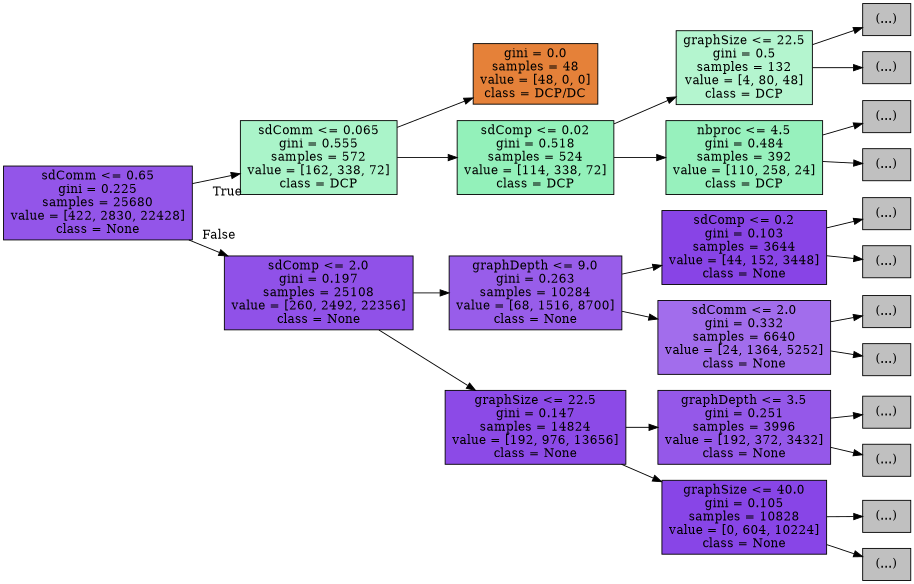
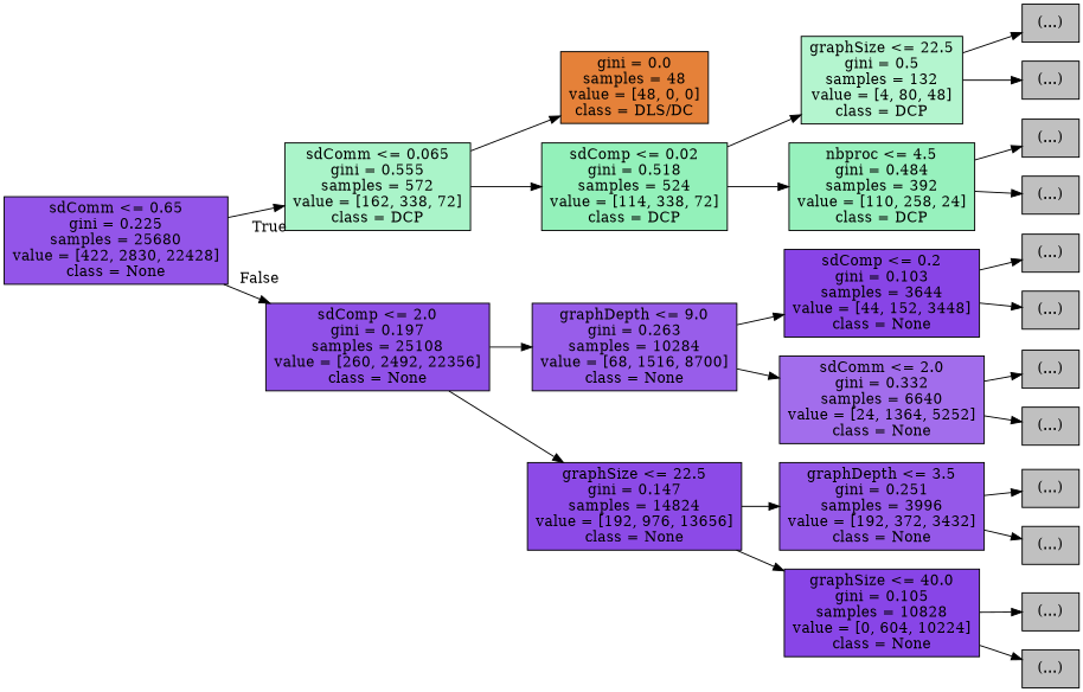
  digraph {
    rankdir=LR
    node [color=black fillcolor="#C0C0C0" shape=box style=filled]
    n1 [fillcolor="#9355e9" label="sdComm <= 0.65\ngini = 0.225\nsamples = 25680\nvalue = [422, 2830, 22428]\nclass = None"]
    n2 [fillcolor="#aaf4c9" label="sdComm <= 0.065\ngini = 0.555\nsamples = 572\nvalue = [162, 338, 72]\nclass = DCP"]
    n3 [fillcolor="#9051e8" label="sdComp <= 2.0\ngini = 0.197\nsamples = 25108\nvalue = [260, 2492, 22356]\nclass = None"]
-   n4 [fillcolor="#e58139" label="gini = 0.0\nsamples = 48\nvalue = [48, 0, 0]\nclass = DCP/DC"]
+   n4 [fillcolor="#e58139" label="gini = 0.0\nsamples = 48\nvalue = [48, 0, 0]\nclass = DLS/DC"]
    n5 [fillcolor="#93f1ba" label="sdComp <= 0.02\ngini = 0.518\nsamples = 524\nvalue = [114, 338, 72]\nclass = DCP"]
    n6 [fillcolor="#b4f5cf" label="graphSize <= 22.5\ngini = 0.5\nsamples = 132\nvalue = [4, 80, 48]\nclass = DCP"]
    n7 [fillcolor="#97f1bd" label="nbproc <= 4.5\ngini = 0.484\nsamples = 392\nvalue = [110, 258, 24]\nclass = DCP"]
    n8 [label="(...)"]
    n9 [label="(...)"]
    n10 [label="(...)"]
    n11 [label="(...)"]
    n12 [fillcolor="#985dea" label="graphDepth <= 9.0\ngini = 0.263\nsamples = 10284\nvalue = [68, 1516, 8700]\nclass = None"]
    n13 [fillcolor="#8c4ae7" label="graphSize <= 22.5\ngini = 0.147\nsamples = 14824\nvalue = [192, 976, 13656]\nclass = None"]
    n14 [fillcolor="#8844e6" label="sdComp <= 0.2\ngini = 0.103\nsamples = 3644\nvalue = [44, 152, 3448]\nclass = None"]
    n15 [fillcolor="#a26dec" label="sdComm <= 2.0\ngini = 0.332\nsamples = 6640\nvalue = [24, 1364, 5252]\nclass = None"]
    n16 [label="(...)"]
    n17 [label="(...)"]
    n18 [label="(...)"]
    n19 [label="(...)"]
    n20 [fillcolor="#9558e9" label="graphDepth <= 3.5\ngini = 0.251\nsamples = 3996\nvalue = [192, 372, 3432]\nclass = None"]
    n21 [fillcolor="#8845e7" label="graphSize <= 40.0\ngini = 0.105\nsamples = 10828\nvalue = [0, 604, 10224]\nclass = None"]
    n22 [label="(...)"]
    n23 [label="(...)"]
    n24 [label="(...)"]
    n25 [label="(...)"]
    n1 -> n2 [headlabel=True labelangle=45 labeldistance=2.5]
    n1 -> n3 [headlabel=False labelangle=-45 labeldistance=2.5]
    n2 -> n4
    n2 -> n5
    n3 -> n12
    n3 -> n13
    n5 -> n6
    n5 -> n7
    n6 -> n8
    n6 -> n9
    n7 -> n10
    n7 -> n11
    n12 -> n14
    n12 -> n15
    n13 -> n20
    n13 -> n21
    n14 -> n16
    n14 -> n17
    n15 -> n18
    n15 -> n19
    n20 -> n22
    n20 -> n23
    n21 -> n24
    n21 -> n25
  }
